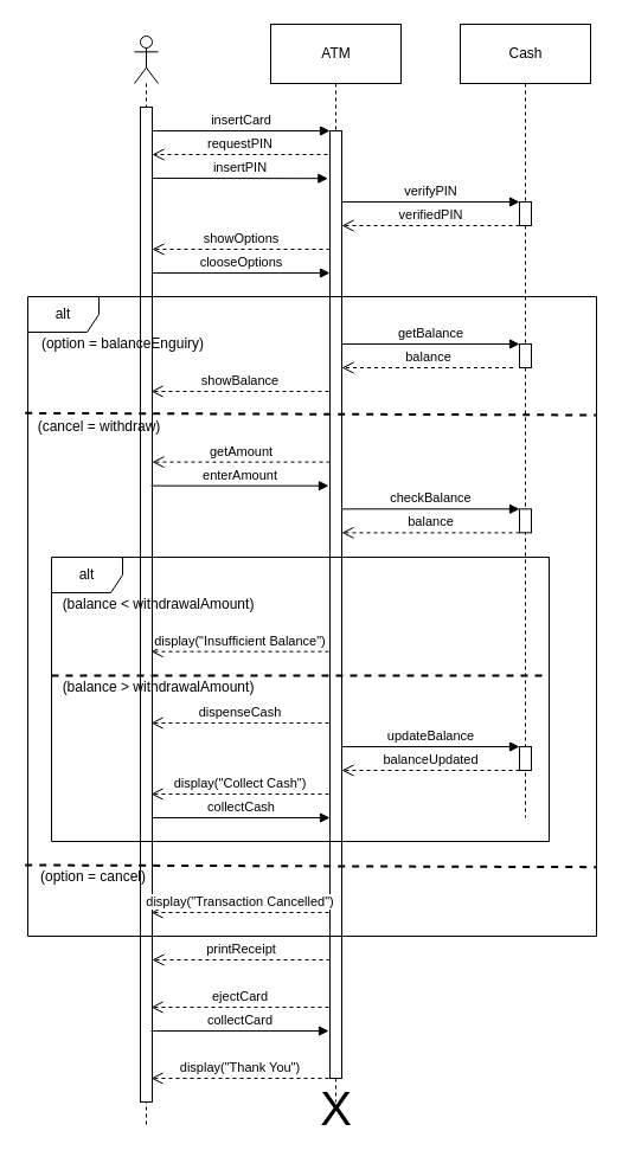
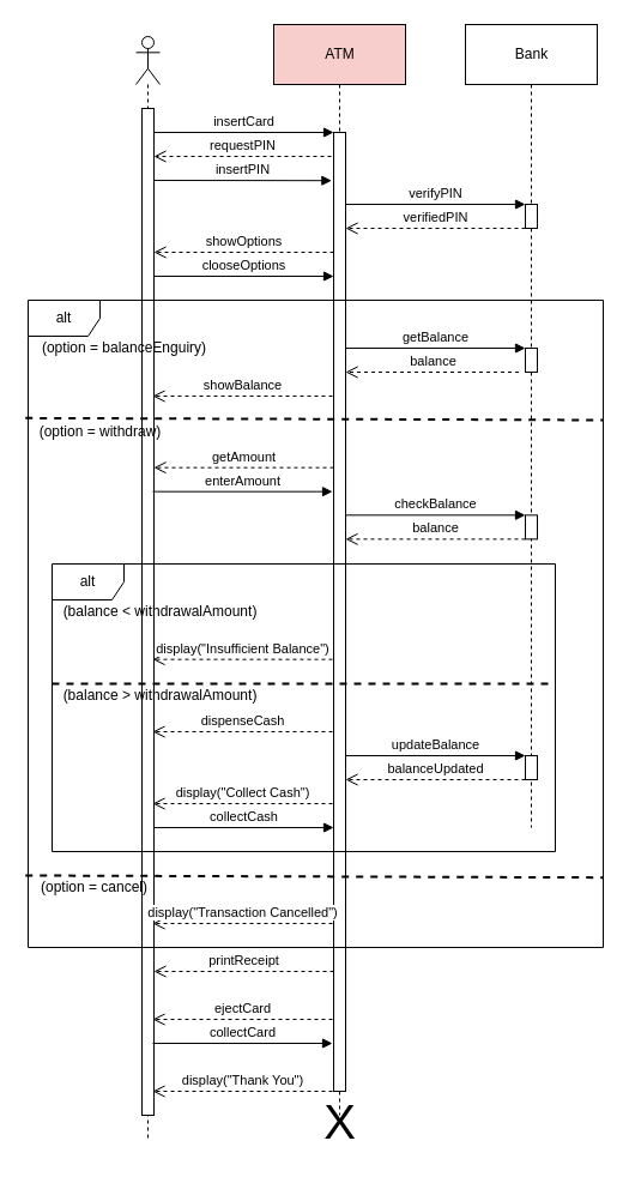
  <mxCell id="0" />
  <mxCell id="1" parent="0" />
  <mxCell id="2" value="" style="shape=umlLifeline;participant=umlActor;perimeter=lifelinePerimeter;whiteSpace=wrap;html=1;container=1;collapsible=0;recursiveResize=0;verticalAlign=top;spacingTop=36;labelBackgroundColor=#ffffff;outlineConnect=0;" vertex="1" parent="1"><mxGeometry x="113" y="30" width="20" height="920" as="geometry" /></mxCell>
  <mxCell id="3" value="" style="html=1;points=[];perimeter=orthogonalPerimeter;" vertex="1" parent="2"><mxGeometry x="5" y="60" width="10" height="840" as="geometry" /></mxCell>
  <mxCell id="4" value="" style="shape=umlLifeline;participant=umlEntity;perimeter=lifelinePerimeter;whiteSpace=wrap;html=1;container=1;collapsible=0;recursiveResize=0;verticalAlign=top;spacingTop=36;labelBackgroundColor=#ffffff;outlineConnect=0;" vertex="1" parent="1"><mxGeometry x="263" y="30" width="40" height="900" as="geometry" /></mxCell>
- <mxCell id="5" value="ATM" style="html=1;" vertex="1" parent="4"><mxGeometry x="-35" y="-10" width="110" height="50" as="geometry" /></mxCell>
+ <mxCell id="5" value="ATM" style="html=1;fillColor=#f8cecc;" vertex="1" parent="4"><mxGeometry x="-35" y="-10" width="110" height="50" as="geometry" /></mxCell>
  <mxCell id="6" value="" style="shape=umlLifeline;participant=umlEntity;perimeter=lifelinePerimeter;whiteSpace=wrap;html=1;container=1;collapsible=0;recursiveResize=0;verticalAlign=top;spacingTop=36;labelBackgroundColor=#ffffff;outlineConnect=0;" vertex="1" parent="1"><mxGeometry x="423" y="30" width="40" height="660" as="geometry" /></mxCell>
  <mxCell id="7" value="" style="html=1;points=[];perimeter=orthogonalPerimeter;" vertex="1" parent="6"><mxGeometry x="15" y="140" width="10" height="20" as="geometry" /></mxCell>
- <mxCell id="8" value="Cash" style="html=1;" vertex="1" parent="6"><mxGeometry x="-35" y="-10" width="110" height="50" as="geometry" /></mxCell>
+ <mxCell id="8" value="Bank" style="html=1;" vertex="1" parent="6"><mxGeometry x="-35" y="-10" width="110" height="50" as="geometry" /></mxCell>
  <mxCell id="9" value="" style="html=1;points=[];perimeter=orthogonalPerimeter;" vertex="1" parent="1"><mxGeometry x="278" y="110" width="10" height="800" as="geometry" /></mxCell>
  <mxCell id="10" value="insertCard" style="html=1;verticalAlign=bottom;startArrow=none;startFill=0;endArrow=block;startSize=8;" edge="1" parent="1"><mxGeometry width="60" relative="1" as="geometry"><mxPoint x="128" y="110" as="sourcePoint" /><mxPoint x="278" y="110" as="targetPoint" /></mxGeometry></mxCell>
  <mxCell id="11" value="requestPIN" style="html=1;verticalAlign=bottom;endArrow=open;dashed=1;endSize=8;" edge="1" parent="1" target="3"><mxGeometry relative="1" as="geometry"><mxPoint x="276" y="130" as="sourcePoint" /><mxPoint x="144" y="130" as="targetPoint" /></mxGeometry></mxCell>
  <mxCell id="12" value="insertPIN" style="html=1;verticalAlign=bottom;startArrow=none;startFill=0;endArrow=block;startSize=8;entryX=-0.133;entryY=0.001;entryDx=0;entryDy=0;entryPerimeter=0;" edge="1" parent="1"><mxGeometry width="60" relative="1" as="geometry"><mxPoint x="128" y="150" as="sourcePoint" /><mxPoint x="276.34" y="150.2" as="targetPoint" /></mxGeometry></mxCell>
  <mxCell id="13" value="verifyPIN" style="html=1;verticalAlign=bottom;startArrow=none;startFill=0;endArrow=block;startSize=8;exitX=1.133;exitY=0.034;exitDx=0;exitDy=0;exitPerimeter=0;" edge="1" parent="1"><mxGeometry width="60" relative="1" as="geometry"><mxPoint x="288" y="170" as="sourcePoint" /><mxPoint x="438" y="170" as="targetPoint" /></mxGeometry></mxCell>
  <mxCell id="14" value="verifiedPIN" style="html=1;verticalAlign=bottom;endArrow=open;dashed=1;endSize=8;" edge="1" parent="1"><mxGeometry relative="1" as="geometry"><mxPoint x="438" y="190" as="sourcePoint" /><mxPoint x="288" y="190" as="targetPoint" /></mxGeometry></mxCell>
  <mxCell id="15" value="showOptions" style="html=1;verticalAlign=bottom;endArrow=open;dashed=1;endSize=8;" edge="1" parent="1"><mxGeometry relative="1" as="geometry"><mxPoint x="278" y="210" as="sourcePoint" /><mxPoint x="128" y="210" as="targetPoint" /></mxGeometry></mxCell>
  <mxCell id="16" value="clooseOptions" style="html=1;verticalAlign=bottom;startArrow=none;startFill=0;endArrow=block;startSize=8;exitX=1.133;exitY=0.034;exitDx=0;exitDy=0;exitPerimeter=0;" edge="1" parent="1"><mxGeometry width="60" relative="1" as="geometry"><mxPoint x="128" y="230" as="sourcePoint" /><mxPoint x="278" y="230" as="targetPoint" /></mxGeometry></mxCell>
  <mxCell id="17" value="alt" style="shape=umlFrame;whiteSpace=wrap;html=1;" vertex="1" parent="1"><mxGeometry x="23" y="250" width="480" height="540" as="geometry" /></mxCell>
  <mxCell id="18" value="(option = balanceEnguiry)" style="text;html=1;align=center;verticalAlign=middle;resizable=0;points=[];autosize=1;" vertex="1" parent="1"><mxGeometry x="23" y="280" width="160" height="20" as="geometry" /></mxCell>
  <mxCell id="19" value="" style="html=1;points=[];perimeter=orthogonalPerimeter;" vertex="1" parent="1"><mxGeometry x="438" y="290" width="10" height="20" as="geometry" /></mxCell>
  <mxCell id="20" value="getBalance" style="html=1;verticalAlign=bottom;startArrow=none;startFill=0;endArrow=block;startSize=8;exitX=1.133;exitY=0.034;exitDx=0;exitDy=0;exitPerimeter=0;" edge="1" parent="1"><mxGeometry width="60" relative="1" as="geometry"><mxPoint x="288" y="290" as="sourcePoint" /><mxPoint x="438" y="290" as="targetPoint" /></mxGeometry></mxCell>
  <mxCell id="21" value="balance" style="html=1;verticalAlign=bottom;endArrow=open;dashed=1;endSize=8;" edge="1" parent="1"><mxGeometry relative="1" as="geometry"><mxPoint x="432.5" y="310" as="sourcePoint" /><mxPoint x="288" y="310" as="targetPoint" /></mxGeometry></mxCell>
  <mxCell id="22" value="showBalance" style="html=1;verticalAlign=bottom;endArrow=open;dashed=1;endSize=8;" edge="1" parent="1"><mxGeometry relative="1" as="geometry"><mxPoint x="277" y="330" as="sourcePoint" /><mxPoint x="127" y="330" as="targetPoint" /></mxGeometry></mxCell>
  <mxCell id="23" value="" style="endArrow=none;dashed=1;html=1;exitX=-0.019;exitY=-0.083;exitDx=0;exitDy=0;exitPerimeter=0;strokeWidth=2;" edge="1" parent="1" source="24"><mxGeometry width="50" height="50" relative="1" as="geometry"><mxPoint x="-7" y="320" as="sourcePoint" /><mxPoint x="503" y="350" as="targetPoint" /></mxGeometry></mxCell>
- <mxCell id="24" value="(cancel = withdraw)" style="text;html=1;align=center;verticalAlign=middle;resizable=0;points=[];autosize=1;" vertex="1" parent="1"><mxGeometry x="23" y="350" width="120" height="20" as="geometry" /></mxCell>
+ <mxCell id="24" value="(option = withdraw)" style="text;html=1;align=center;verticalAlign=middle;resizable=0;points=[];autosize=1;" vertex="1" parent="1"><mxGeometry x="23" y="350" width="120" height="20" as="geometry" /></mxCell>
  <mxCell id="25" value="getAmount" style="html=1;verticalAlign=bottom;endArrow=open;dashed=1;endSize=8;" edge="1" parent="1"><mxGeometry relative="1" as="geometry"><mxPoint x="278" y="389.67" as="sourcePoint" /><mxPoint x="128" y="389.67" as="targetPoint" /></mxGeometry></mxCell>
  <mxCell id="26" value="enterAmount" style="html=1;verticalAlign=bottom;startArrow=none;startFill=0;endArrow=block;startSize=8;exitX=1.133;exitY=0.034;exitDx=0;exitDy=0;exitPerimeter=0;" edge="1" parent="1"><mxGeometry width="60" relative="1" as="geometry"><mxPoint x="127" y="409.67" as="sourcePoint" /><mxPoint x="277" y="409.67" as="targetPoint" /></mxGeometry></mxCell>
  <mxCell id="27" value="" style="html=1;points=[];perimeter=orthogonalPerimeter;" vertex="1" parent="1"><mxGeometry x="438" y="429.33" width="10" height="20" as="geometry" /></mxCell>
  <mxCell id="28" value="checkBalance" style="html=1;verticalAlign=bottom;startArrow=none;startFill=0;endArrow=block;startSize=8;exitX=1.133;exitY=0.034;exitDx=0;exitDy=0;exitPerimeter=0;" edge="1" parent="1"><mxGeometry width="60" relative="1" as="geometry"><mxPoint x="288" y="429.33" as="sourcePoint" /><mxPoint x="438" y="429.33" as="targetPoint" /></mxGeometry></mxCell>
  <mxCell id="29" value="balance" style="html=1;verticalAlign=bottom;endArrow=open;dashed=1;endSize=8;" edge="1" parent="1"><mxGeometry relative="1" as="geometry"><mxPoint x="438" y="449.33" as="sourcePoint" /><mxPoint x="288" y="449.33" as="targetPoint" /></mxGeometry></mxCell>
  <mxCell id="30" value="alt" style="shape=umlFrame;whiteSpace=wrap;html=1;" vertex="1" parent="1"><mxGeometry x="43" y="470" width="420" height="240" as="geometry" /></mxCell>
  <mxCell id="31" value="(balance &amp;lt; withdrawalAmount)" style="text;html=1;align=center;verticalAlign=middle;resizable=0;points=[];autosize=1;" vertex="1" parent="1"><mxGeometry x="43" y="500" width="180" height="20" as="geometry" /></mxCell>
  <mxCell id="32" value="display(&quot;Insufficient Balance&quot;)" style="html=1;verticalAlign=bottom;endArrow=open;dashed=1;endSize=8;" edge="1" parent="1"><mxGeometry relative="1" as="geometry"><mxPoint x="277" y="549.67" as="sourcePoint" /><mxPoint x="127" y="549.67" as="targetPoint" /></mxGeometry></mxCell>
  <mxCell id="33" value="" style="endArrow=none;dashed=1;html=1;exitX=-0.019;exitY=-0.083;exitDx=0;exitDy=0;exitPerimeter=0;strokeWidth=2;" edge="1" parent="1"><mxGeometry width="50" height="50" relative="1" as="geometry"><mxPoint x="43" y="570" as="sourcePoint" /><mxPoint x="463" y="570" as="targetPoint" /></mxGeometry></mxCell>
  <mxCell id="34" value="(balance &amp;gt; withdrawalAmount)" style="text;html=1;align=center;verticalAlign=middle;resizable=0;points=[];autosize=1;" vertex="1" parent="1"><mxGeometry x="43" y="570" width="180" height="20" as="geometry" /></mxCell>
  <mxCell id="35" value="dispenseCash" style="html=1;verticalAlign=bottom;endArrow=open;dashed=1;endSize=8;" edge="1" parent="1"><mxGeometry relative="1" as="geometry"><mxPoint x="277" y="610" as="sourcePoint" /><mxPoint x="127" y="610" as="targetPoint" /></mxGeometry></mxCell>
  <mxCell id="36" value="" style="html=1;points=[];perimeter=orthogonalPerimeter;" vertex="1" parent="1"><mxGeometry x="438" y="630" width="10" height="20" as="geometry" /></mxCell>
  <mxCell id="37" value="updateBalance" style="html=1;verticalAlign=bottom;startArrow=none;startFill=0;endArrow=block;startSize=8;exitX=1.133;exitY=0.034;exitDx=0;exitDy=0;exitPerimeter=0;" edge="1" parent="1"><mxGeometry width="60" relative="1" as="geometry"><mxPoint x="288" y="630" as="sourcePoint" /><mxPoint x="438" y="630" as="targetPoint" /></mxGeometry></mxCell>
  <mxCell id="38" value="balanceUpdated" style="html=1;verticalAlign=bottom;endArrow=open;dashed=1;endSize=8;" edge="1" parent="1"><mxGeometry relative="1" as="geometry"><mxPoint x="438" y="650" as="sourcePoint" /><mxPoint x="288" y="650" as="targetPoint" /></mxGeometry></mxCell>
  <mxCell id="39" value="display(&quot;Collect Cash&quot;)" style="html=1;verticalAlign=bottom;endArrow=open;dashed=1;endSize=8;" edge="1" parent="1"><mxGeometry relative="1" as="geometry"><mxPoint x="277" y="670" as="sourcePoint" /><mxPoint x="127" y="670" as="targetPoint" /></mxGeometry></mxCell>
  <mxCell id="40" value="collectCash" style="html=1;verticalAlign=bottom;startArrow=none;startFill=0;endArrow=block;startSize=8;exitX=1.133;exitY=0.034;exitDx=0;exitDy=0;exitPerimeter=0;" edge="1" parent="1"><mxGeometry width="60" relative="1" as="geometry"><mxPoint x="128" y="690" as="sourcePoint" /><mxPoint x="278" y="690" as="targetPoint" /></mxGeometry></mxCell>
  <mxCell id="41" value="" style="endArrow=none;dashed=1;html=1;exitX=-0.019;exitY=-0.083;exitDx=0;exitDy=0;exitPerimeter=0;strokeWidth=2;" edge="1" parent="1"><mxGeometry width="50" height="50" relative="1" as="geometry"><mxPoint x="20.72" y="730" as="sourcePoint" /><mxPoint x="503" y="731.66" as="targetPoint" /></mxGeometry></mxCell>
  <mxCell id="42" value="(option = cancel)" style="text;html=1;align=center;verticalAlign=middle;resizable=0;points=[];autosize=1;" vertex="1" parent="1"><mxGeometry x="23" y="730" width="110" height="20" as="geometry" /></mxCell>
  <mxCell id="43" value="display(&quot;Transaction Cancelled&quot;)" style="html=1;verticalAlign=bottom;endArrow=open;dashed=1;endSize=8;" edge="1" parent="1"><mxGeometry relative="1" as="geometry"><mxPoint x="277" y="770" as="sourcePoint" /><mxPoint x="127" y="770" as="targetPoint" /></mxGeometry></mxCell>
  <mxCell id="44" value="printReceipt" style="html=1;verticalAlign=bottom;endArrow=open;dashed=1;endSize=8;" edge="1" parent="1"><mxGeometry relative="1" as="geometry"><mxPoint x="278" y="810" as="sourcePoint" /><mxPoint x="128" y="810" as="targetPoint" /></mxGeometry></mxCell>
  <mxCell id="45" value="ejectCard" style="html=1;verticalAlign=bottom;endArrow=open;dashed=1;endSize=8;" edge="1" parent="1"><mxGeometry relative="1" as="geometry"><mxPoint x="277" y="850" as="sourcePoint" /><mxPoint x="127" y="850" as="targetPoint" /></mxGeometry></mxCell>
  <mxCell id="46" value="collectCard" style="html=1;verticalAlign=bottom;startArrow=none;startFill=0;endArrow=block;startSize=8;exitX=1.133;exitY=0.034;exitDx=0;exitDy=0;exitPerimeter=0;" edge="1" parent="1"><mxGeometry width="60" relative="1" as="geometry"><mxPoint x="127" y="870" as="sourcePoint" /><mxPoint x="277" y="870" as="targetPoint" /></mxGeometry></mxCell>
  <mxCell id="47" value="display(&quot;Thank You&quot;)" style="html=1;verticalAlign=bottom;endArrow=open;dashed=1;endSize=8;" edge="1" parent="1"><mxGeometry relative="1" as="geometry"><mxPoint x="277" y="910" as="sourcePoint" /><mxPoint x="127" y="910" as="targetPoint" /></mxGeometry></mxCell>
  <mxCell id="48" value="&lt;font style=&quot;font-size: 40px;&quot;&gt;X&lt;/font&gt;" style="text;html=1;align=center;verticalAlign=middle;resizable=0;points=[];autosize=1;fontSize=40;" vertex="1" parent="1"><mxGeometry x="263" y="910" width="40" height="50" as="geometry" /></mxCell>
